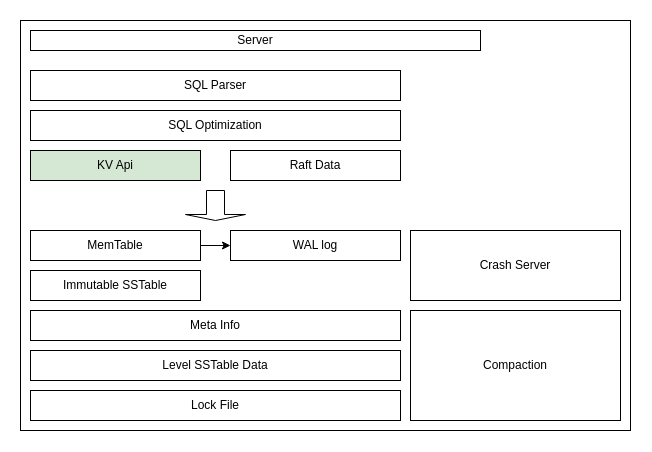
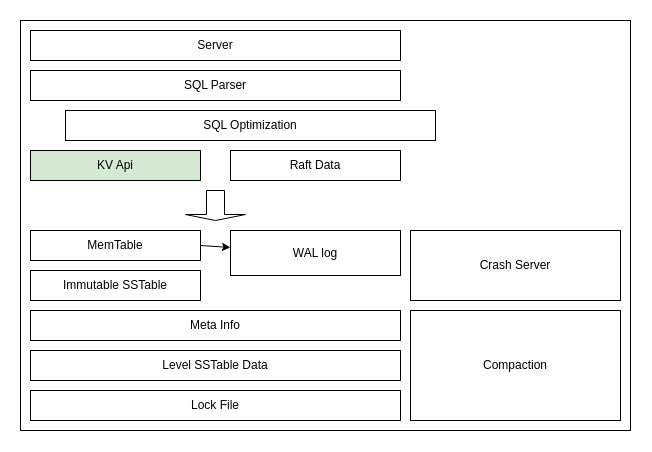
  <mxCell id="0" />
  <mxCell id="1" parent="0" />
  <mxCell id="2" value="" style="rounded=0;whiteSpace=wrap;html=1;" vertex="1" parent="1"><mxGeometry x="20" y="20" width="610" height="410" as="geometry" /></mxCell>
- <mxCell id="3" value="Server" style="rounded=0;whiteSpace=wrap;html=1;" vertex="1" parent="1"><mxGeometry x="30" y="30" width="450" height="20" as="geometry" /></mxCell>
+ <mxCell id="3" value="Server" style="rounded=0;whiteSpace=wrap;html=1;" vertex="1" parent="1"><mxGeometry x="30" y="30" width="370" height="30" as="geometry" /></mxCell>
  <mxCell id="4" value="SQL Parser" style="rounded=0;whiteSpace=wrap;html=1;" vertex="1" parent="1"><mxGeometry x="30" y="70" width="370" height="30" as="geometry" /></mxCell>
- <mxCell id="5" value="SQL Optimization" style="rounded=0;whiteSpace=wrap;html=1;" vertex="1" parent="1"><mxGeometry x="30" y="110" width="370" height="30" as="geometry" /></mxCell>
+ <mxCell id="5" value="SQL Optimization" style="rounded=0;whiteSpace=wrap;html=1;" vertex="1" parent="1"><mxGeometry x="65" y="110" width="370" height="30" as="geometry" /></mxCell>
  <mxCell id="6" value="KV Api" style="rounded=0;whiteSpace=wrap;html=1;fillColor=#d5e8d4;" vertex="1" parent="1"><mxGeometry x="30" y="150" width="170" height="30" as="geometry" /></mxCell>
  <mxCell id="7" value="Raft Data" style="rounded=0;whiteSpace=wrap;html=1;" vertex="1" parent="1"><mxGeometry x="230" y="150" width="170" height="30" as="geometry" /></mxCell>
  <mxCell id="8" value="Immutable SSTable" style="rounded=0;whiteSpace=wrap;html=1;" vertex="1" parent="1"><mxGeometry x="30" y="270" width="170" height="30" as="geometry" /></mxCell>
- <mxCell id="9" value="WAL log" style="rounded=0;whiteSpace=wrap;html=1;" vertex="1" parent="1"><mxGeometry x="230" y="230" width="170" height="30" as="geometry" /></mxCell>
+ <mxCell id="9" value="WAL log" style="rounded=0;whiteSpace=wrap;html=1;" vertex="1" parent="1"><mxGeometry x="230" y="230" width="170" height="45" as="geometry" /></mxCell>
  <mxCell id="10" value="" style="shape=singleArrow;direction=south;whiteSpace=wrap;html=1;" vertex="1" parent="1"><mxGeometry x="185" y="190" width="60" height="30" as="geometry" /></mxCell>
  <mxCell id="11" style="edgeStyle=none;html=1;exitX=1;exitY=0.5;exitDx=0;exitDy=0;" edge="1" parent="1" source="12" target="9"><mxGeometry relative="1" as="geometry" /></mxCell>
  <mxCell id="12" value="MemTable" style="rounded=0;whiteSpace=wrap;html=1;" vertex="1" parent="1"><mxGeometry x="30" y="230" width="170" height="30" as="geometry" /></mxCell>
  <mxCell id="13" value="Level SSTable Data" style="rounded=0;whiteSpace=wrap;html=1;" vertex="1" parent="1"><mxGeometry x="30" y="350" width="370" height="30" as="geometry" /></mxCell>
  <mxCell id="14" value="Meta Info" style="rounded=0;whiteSpace=wrap;html=1;" vertex="1" parent="1"><mxGeometry x="30" y="310" width="370" height="30" as="geometry" /></mxCell>
  <mxCell id="15" value="Compaction" style="rounded=0;whiteSpace=wrap;html=1;" vertex="1" parent="1"><mxGeometry x="410" y="310" width="210" height="110" as="geometry" /></mxCell>
  <mxCell id="16" value="Lock File" style="rounded=0;whiteSpace=wrap;html=1;" vertex="1" parent="1"><mxGeometry x="30" y="390" width="370" height="30" as="geometry" /></mxCell>
  <mxCell id="17" value="Crash Server" style="rounded=0;whiteSpace=wrap;html=1;" vertex="1" parent="1"><mxGeometry x="410" y="230" width="210" height="70" as="geometry" /></mxCell>
